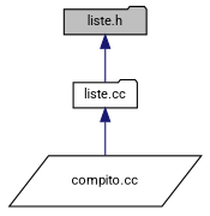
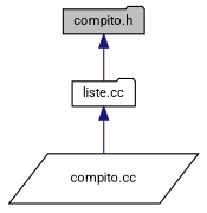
  digraph {
    fontname=Roboto
    node [color=black fillcolor=white fontname=Roboto fontsize=10 shape=folder style=filled]
    edge [color=midnightblue dir=back fontname=Roboto fontsize=10 labelfontname=Helvetica labelfontsize=10 style=solid]
-   n1 [fillcolor=grey75 fontcolor=black height=0.2 label="liste.h" width=0.4]
+   n1 [fillcolor=grey75 fontcolor=black height=0.2 label="compito.h" width=0.4]
    n2 [height=0.2 label="liste.cc" width=0.4]
    n3 [height=0.2 label="compito.cc" shape=parallelogram width=0.4]
    n1 -> n2
    n2 -> n3
  }
